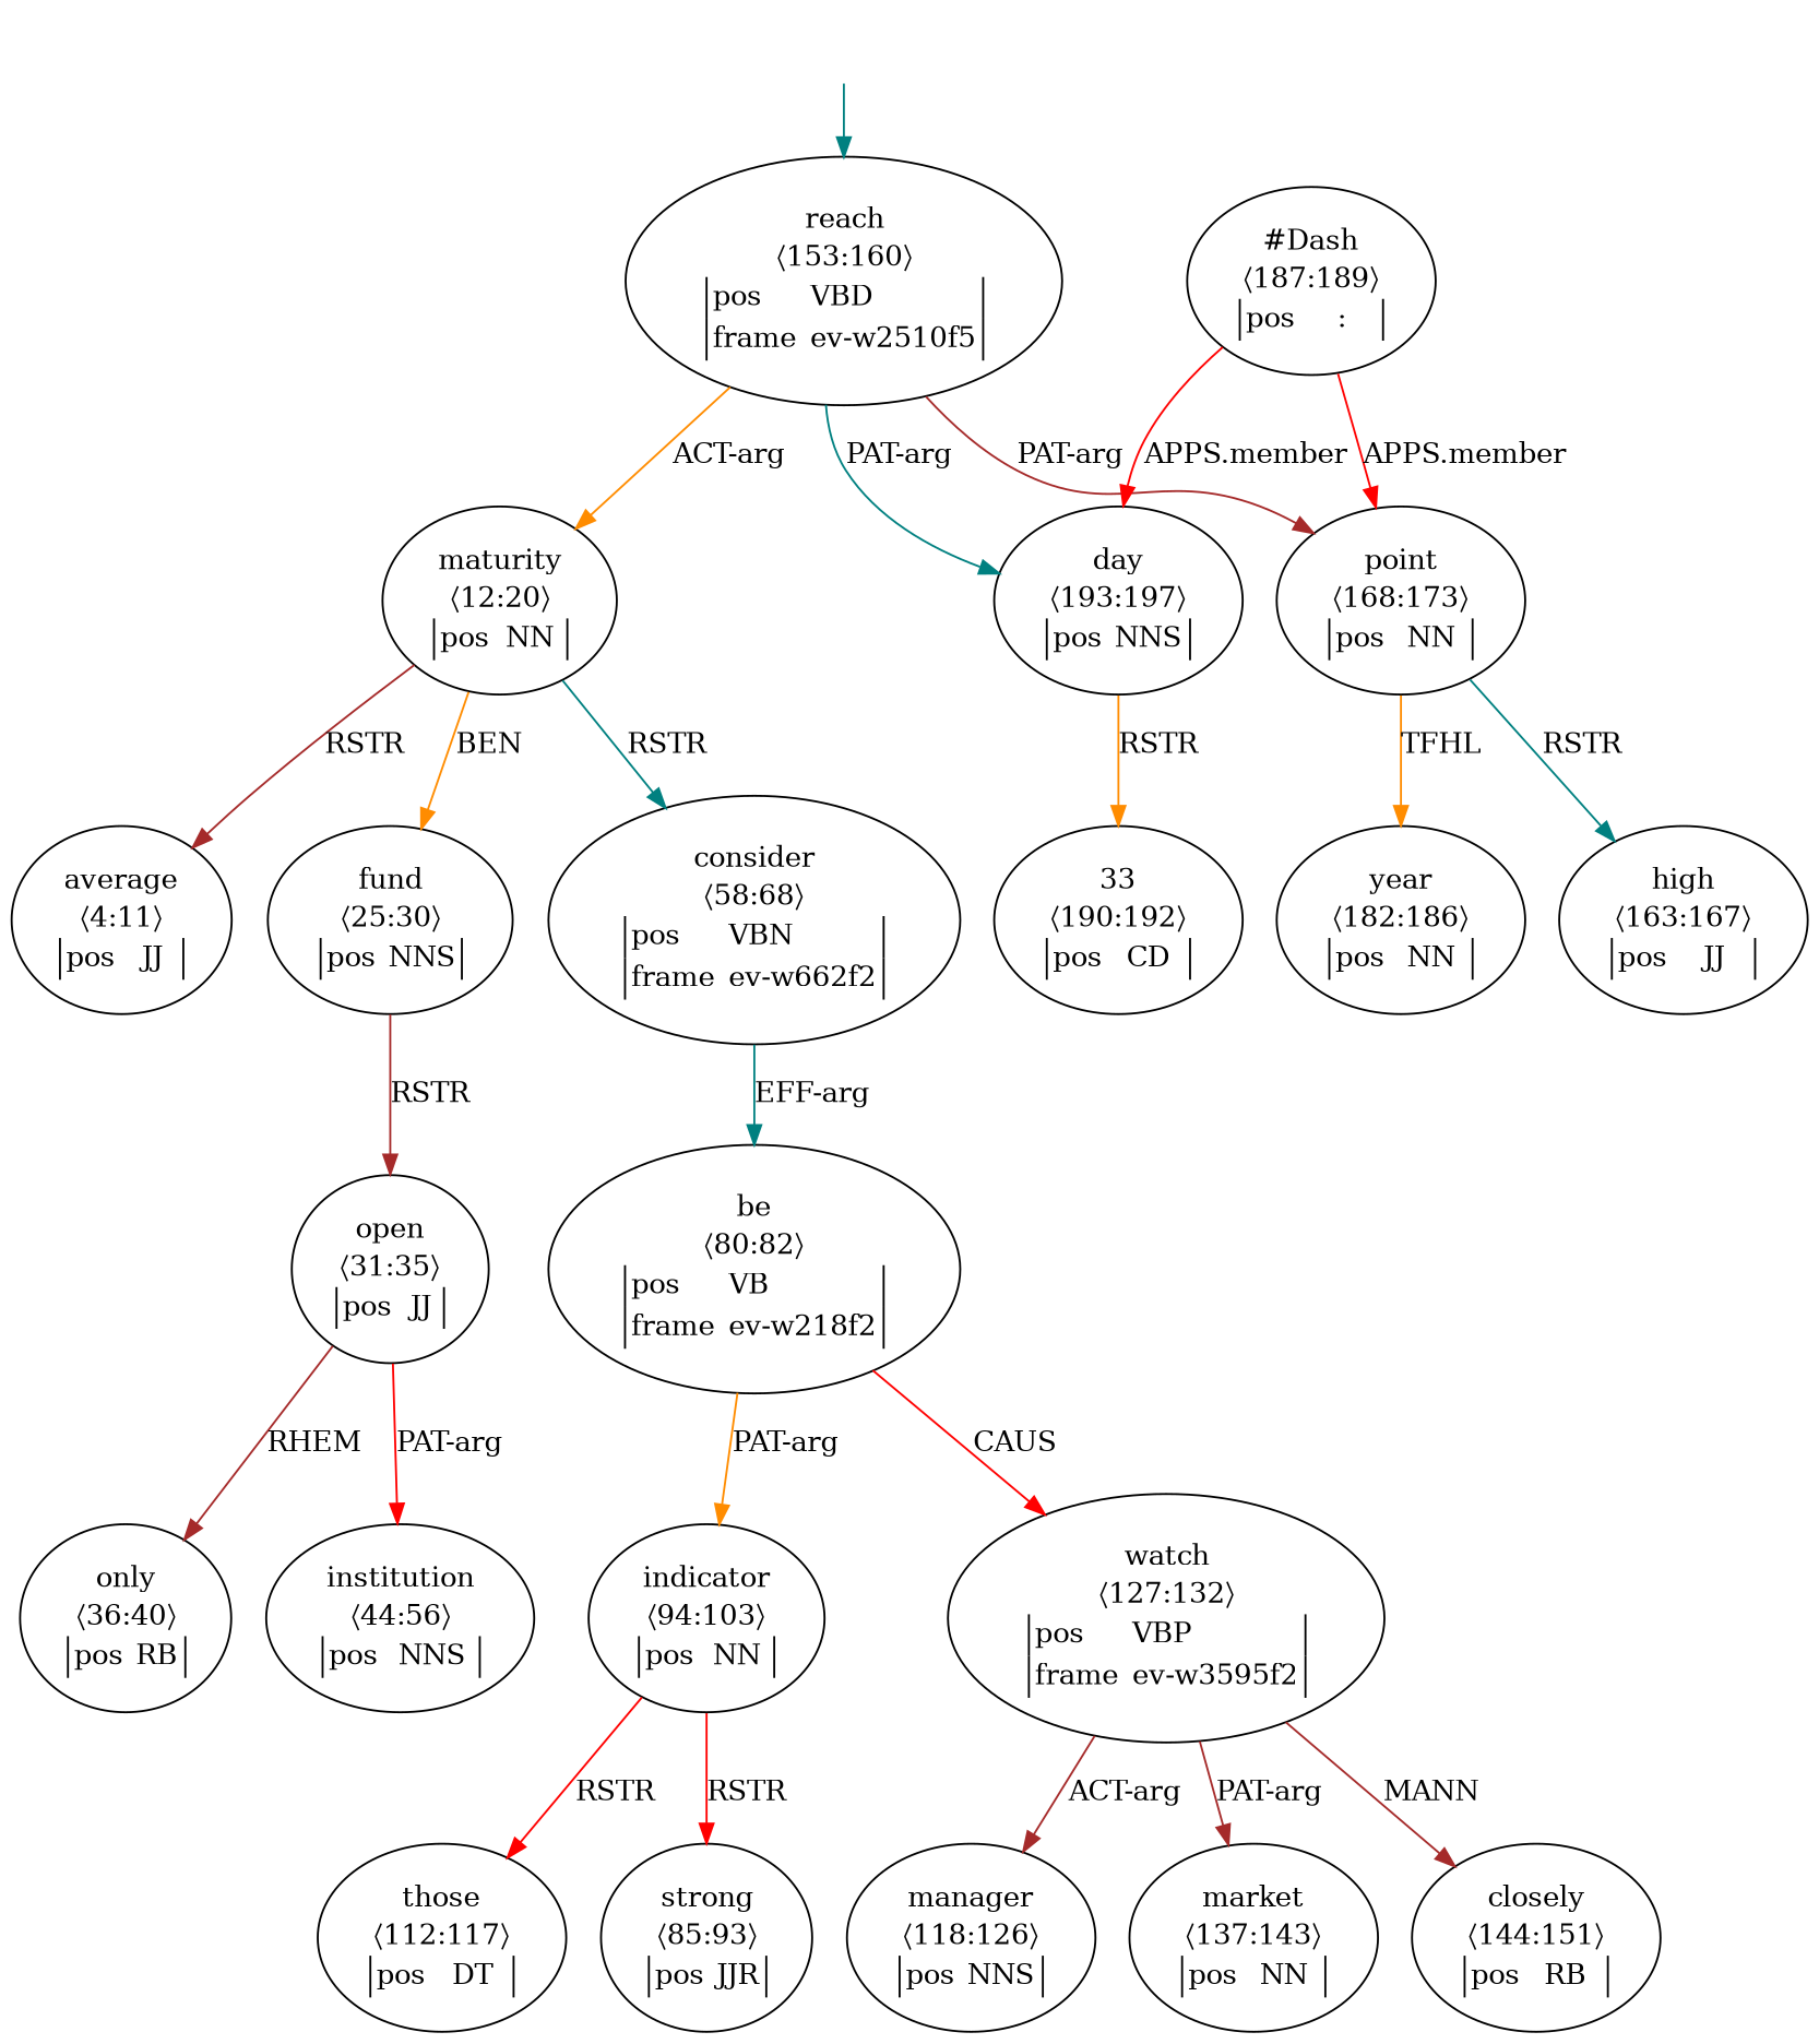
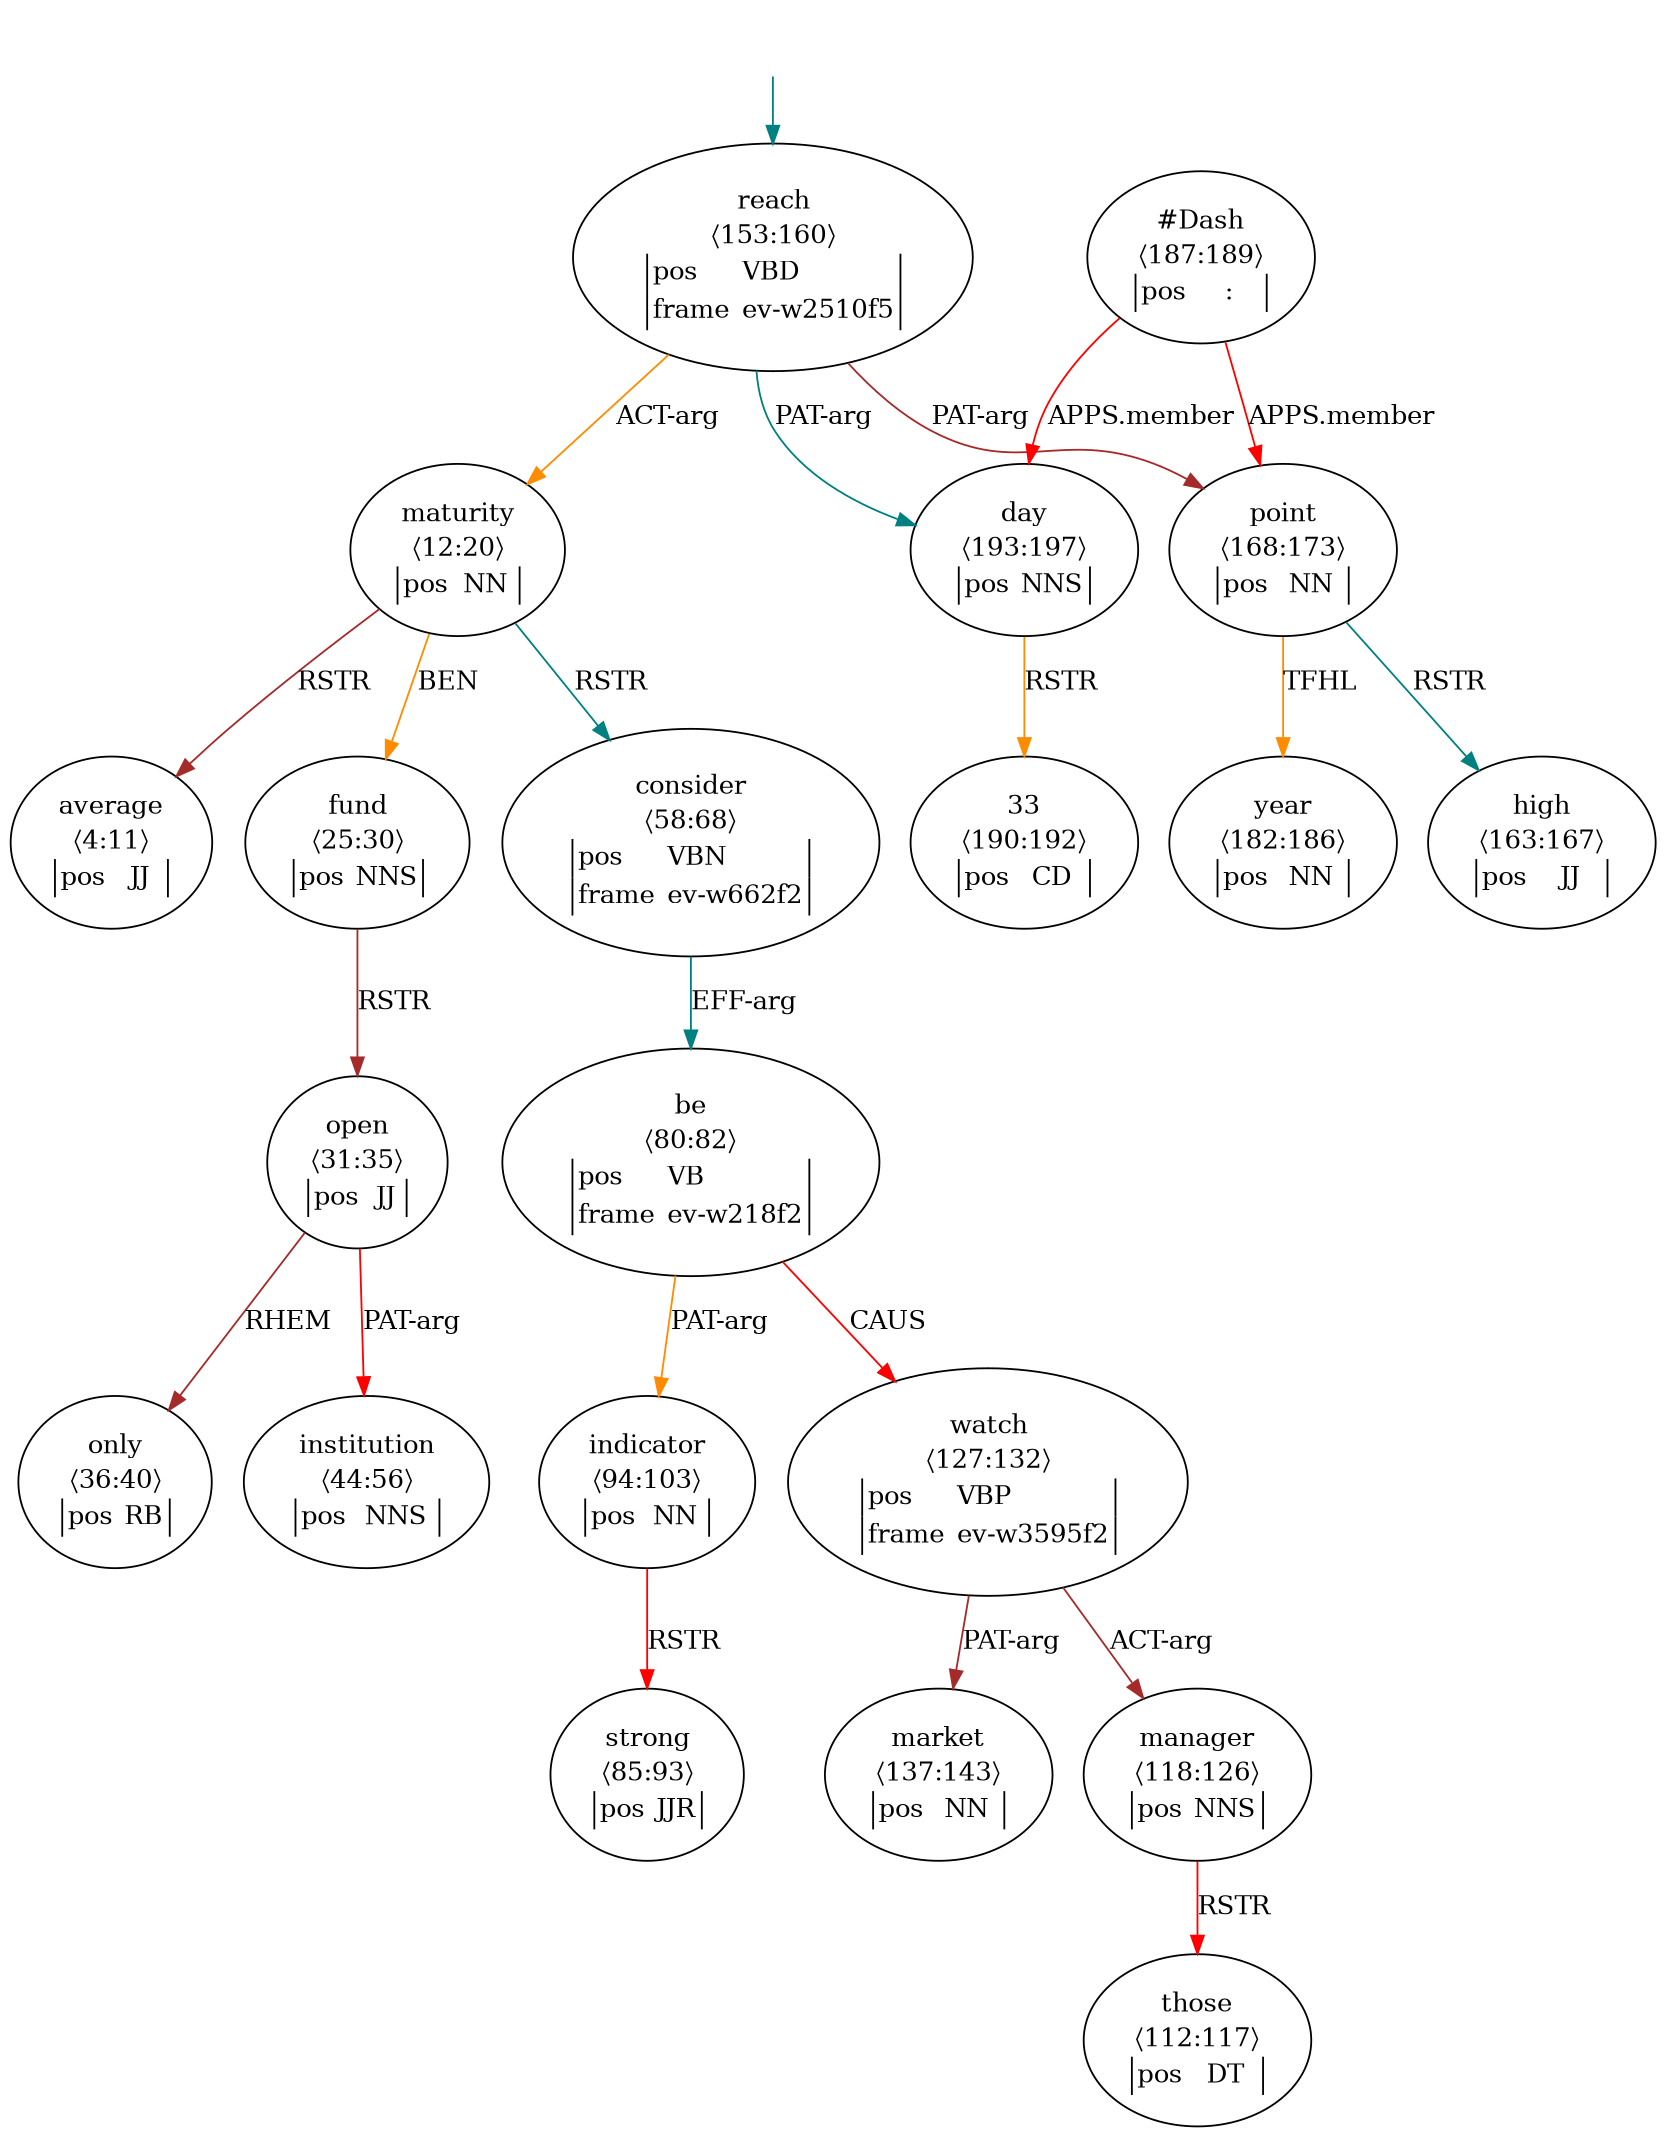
  digraph {
    edge [color=brown]
    top [style=invis]
    n2 [label=<<table align="center" border="0" cellspacing="0"><tr><td colspan="2">reach</td></tr><tr><td colspan="2">〈153:160〉</td></tr><tr><td sides="l" border="1" align="left">pos</td><td sides="r" border="1" align="left">VBD</td></tr><tr><td sides="l" border="1" align="left">frame</td><td sides="r" border="1" align="left">ev-w2510f5</td></tr></table>>]
    n3 [label=<<table align="center" border="0" cellspacing="0"><tr><td colspan="2">maturity</td></tr><tr><td colspan="2">〈12:20〉</td></tr><tr><td sides="l" border="1" align="left">pos</td><td sides="r" border="1" align="left">NN</td></tr></table>>]
    n4 [label=<<table align="center" border="0" cellspacing="0"><tr><td colspan="2">point</td></tr><tr><td colspan="2">〈168:173〉</td></tr><tr><td sides="l" border="1" align="left">pos</td><td sides="r" border="1" align="left">NN</td></tr></table>>]
    n5 [label=<<table align="center" border="0" cellspacing="0"><tr><td colspan="2">day</td></tr><tr><td colspan="2">〈193:197〉</td></tr><tr><td sides="l" border="1" align="left">pos</td><td sides="r" border="1" align="left">NNS</td></tr></table>>]
    n6 [label=<<table align="center" border="0" cellspacing="0"><tr><td colspan="2">average</td></tr><tr><td colspan="2">〈4:11〉</td></tr><tr><td sides="l" border="1" align="left">pos</td><td sides="r" border="1" align="left">JJ</td></tr></table>>]
    n7 [label=<<table align="center" border="0" cellspacing="0"><tr><td colspan="2">fund</td></tr><tr><td colspan="2">〈25:30〉</td></tr><tr><td sides="l" border="1" align="left">pos</td><td sides="r" border="1" align="left">NNS</td></tr></table>>]
    n8 [label=<<table align="center" border="0" cellspacing="0"><tr><td colspan="2">consider</td></tr><tr><td colspan="2">〈58:68〉</td></tr><tr><td sides="l" border="1" align="left">pos</td><td sides="r" border="1" align="left">VBN</td></tr><tr><td sides="l" border="1" align="left">frame</td><td sides="r" border="1" align="left">ev-w662f2</td></tr></table>>]
    n9 [label=<<table align="center" border="0" cellspacing="0"><tr><td colspan="2">high</td></tr><tr><td colspan="2">〈163:167〉</td></tr><tr><td sides="l" border="1" align="left">pos</td><td sides="r" border="1" align="left">JJ</td></tr></table>>]
    n10 [label=<<table align="center" border="0" cellspacing="0"><tr><td colspan="2">year</td></tr><tr><td colspan="2">〈182:186〉</td></tr><tr><td sides="l" border="1" align="left">pos</td><td sides="r" border="1" align="left">NN</td></tr></table>>]
    n11 [label=<<table align="center" border="0" cellspacing="0"><tr><td colspan="2">33</td></tr><tr><td colspan="2">〈190:192〉</td></tr><tr><td sides="l" border="1" align="left">pos</td><td sides="r" border="1" align="left">CD</td></tr></table>>]
    n12 [label=<<table align="center" border="0" cellspacing="0"><tr><td colspan="2">open</td></tr><tr><td colspan="2">〈31:35〉</td></tr><tr><td sides="l" border="1" align="left">pos</td><td sides="r" border="1" align="left">JJ</td></tr></table>>]
    n13 [label=<<table align="center" border="0" cellspacing="0"><tr><td colspan="2">be</td></tr><tr><td colspan="2">〈80:82〉</td></tr><tr><td sides="l" border="1" align="left">pos</td><td sides="r" border="1" align="left">VB</td></tr><tr><td sides="l" border="1" align="left">frame</td><td sides="r" border="1" align="left">ev-w218f2</td></tr></table>>]
    n14 [label=<<table align="center" border="0" cellspacing="0"><tr><td colspan="2">only</td></tr><tr><td colspan="2">〈36:40〉</td></tr><tr><td sides="l" border="1" align="left">pos</td><td sides="r" border="1" align="left">RB</td></tr></table>>]
    n15 [label=<<table align="center" border="0" cellspacing="0"><tr><td colspan="2">institution</td></tr><tr><td colspan="2">〈44:56〉</td></tr><tr><td sides="l" border="1" align="left">pos</td><td sides="r" border="1" align="left">NNS</td></tr></table>>]
    n16 [label=<<table align="center" border="0" cellspacing="0"><tr><td colspan="2">indicator</td></tr><tr><td colspan="2">〈94:103〉</td></tr><tr><td sides="l" border="1" align="left">pos</td><td sides="r" border="1" align="left">NN</td></tr></table>>]
    n17 [label=<<table align="center" border="0" cellspacing="0"><tr><td colspan="2">watch</td></tr><tr><td colspan="2">〈127:132〉</td></tr><tr><td sides="l" border="1" align="left">pos</td><td sides="r" border="1" align="left">VBP</td></tr><tr><td sides="l" border="1" align="left">frame</td><td sides="r" border="1" align="left">ev-w3595f2</td></tr></table>>]
    n18 [label=<<table align="center" border="0" cellspacing="0"><tr><td colspan="2">strong</td></tr><tr><td colspan="2">〈85:93〉</td></tr><tr><td sides="l" border="1" align="left">pos</td><td sides="r" border="1" align="left">JJR</td></tr></table>>]
    n19 [label=<<table align="center" border="0" cellspacing="0"><tr><td colspan="2">manager</td></tr><tr><td colspan="2">〈118:126〉</td></tr><tr><td sides="l" border="1" align="left">pos</td><td sides="r" border="1" align="left">NNS</td></tr></table>>]
    n20 [label=<<table align="center" border="0" cellspacing="0"><tr><td colspan="2">market</td></tr><tr><td colspan="2">〈137:143〉</td></tr><tr><td sides="l" border="1" align="left">pos</td><td sides="r" border="1" align="left">NN</td></tr></table>>]
-   n21 [label=<<table align="center" border="0" cellspacing="0"><tr><td colspan="2">closely</td></tr><tr><td colspan="2">〈144:151〉</td></tr><tr><td sides="l" border="1" align="left">pos</td><td sides="r" border="1" align="left">RB</td></tr></table>>]
    n22 [label=<<table align="center" border="0" cellspacing="0"><tr><td colspan="2">those</td></tr><tr><td colspan="2">〈112:117〉</td></tr><tr><td sides="l" border="1" align="left">pos</td><td sides="r" border="1" align="left">DT</td></tr></table>>]
    n23 [label=<<table align="center" border="0" cellspacing="0"><tr><td colspan="2">#Dash</td></tr><tr><td colspan="2">〈187:189〉</td></tr><tr><td sides="l" border="1" align="left">pos</td><td sides="r" border="1" align="left">:</td></tr></table>>]
    top -> n2 [color=teal]
    n2 -> n3 [color=darkorange label="ACT-arg"]
    n2 -> n4 [label="PAT-arg"]
    n2 -> n5 [color=teal label="PAT-arg"]
    n3 -> n6 [label=RSTR]
    n3 -> n7 [color=darkorange label=BEN]
    n3 -> n8 [color=teal label=RSTR]
    n4 -> n9 [color=teal label=RSTR]
    n4 -> n10 [color=darkorange label=TFHL]
    n5 -> n11 [color=darkorange label=RSTR]
    n7 -> n12 [label=RSTR]
    n8 -> n13 [color=teal label="EFF-arg"]
    n12 -> n14 [label=RHEM]
    n12 -> n15 [color=red label="PAT-arg"]
    n13 -> n16 [color=darkorange label="PAT-arg"]
    n13 -> n17 [color=red label=CAUS]
    n16 -> n18 [color=red label=RSTR]
    n17 -> n19 [label="ACT-arg"]
    n17 -> n20 [label="PAT-arg"]
-   n17 -> n21 [label=MANN]
-   n16 -> n22 [color=red label=RSTR]
+   n19 -> n22 [color=red label=RSTR]
    n23 -> n4 [color=red label="APPS.member"]
    n23 -> n5 [color=red label="APPS.member"]
  }
